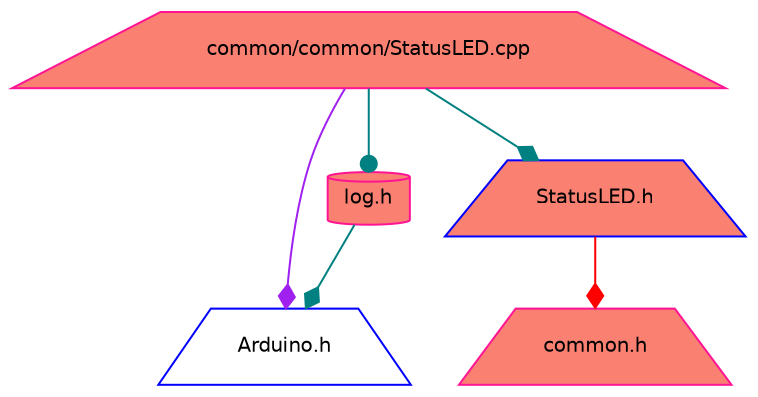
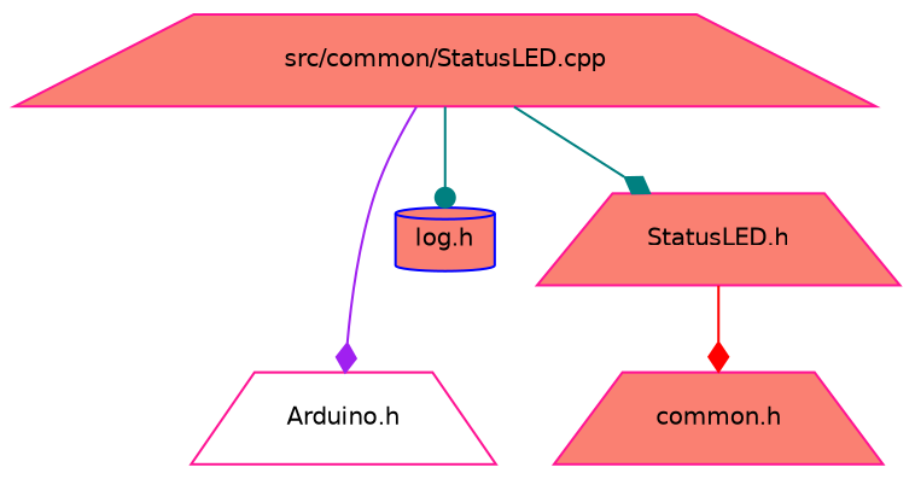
  digraph {
    node [color=deeppink fillcolor=salmon fontname=Helvetica fontsize=10 shape=trapezium style=filled]
    edge [arrowhead=diamond color=teal fontname=Helvetica fontsize=10 labelfontname=Helvetica labelfontsize=10 style=solid]
-   n1 [fontcolor=black height=0.2 label="common/common/StatusLED.cpp" width=0.4]
-   n2 [color=blue fillcolor=white height=0.2 label="Arduino.h" width=0.4]
-   n3 [height=0.2 label="log.h" shape=cylinder width=0.4]
-   n4 [color=blue height=0.2 label="StatusLED.h" width=0.4]
+   n1 [fontcolor=black height=0.2 label="src/common/StatusLED.cpp" width=0.4]
+   n2 [fillcolor=white height=0.2 label="Arduino.h" width=0.4]
+   n3 [color=blue height=0.2 label="log.h" shape=cylinder width=0.4]
+   n4 [height=0.2 label="StatusLED.h" width=0.4]
    n5 [height=0.2 label="common.h" width=0.4]
    n1 -> n2 [color=purple]
    n1 -> n3 [arrowhead=dot]
    n1 -> n4
-   n3 -> n2
    n4 -> n5 [color=red]
  }
